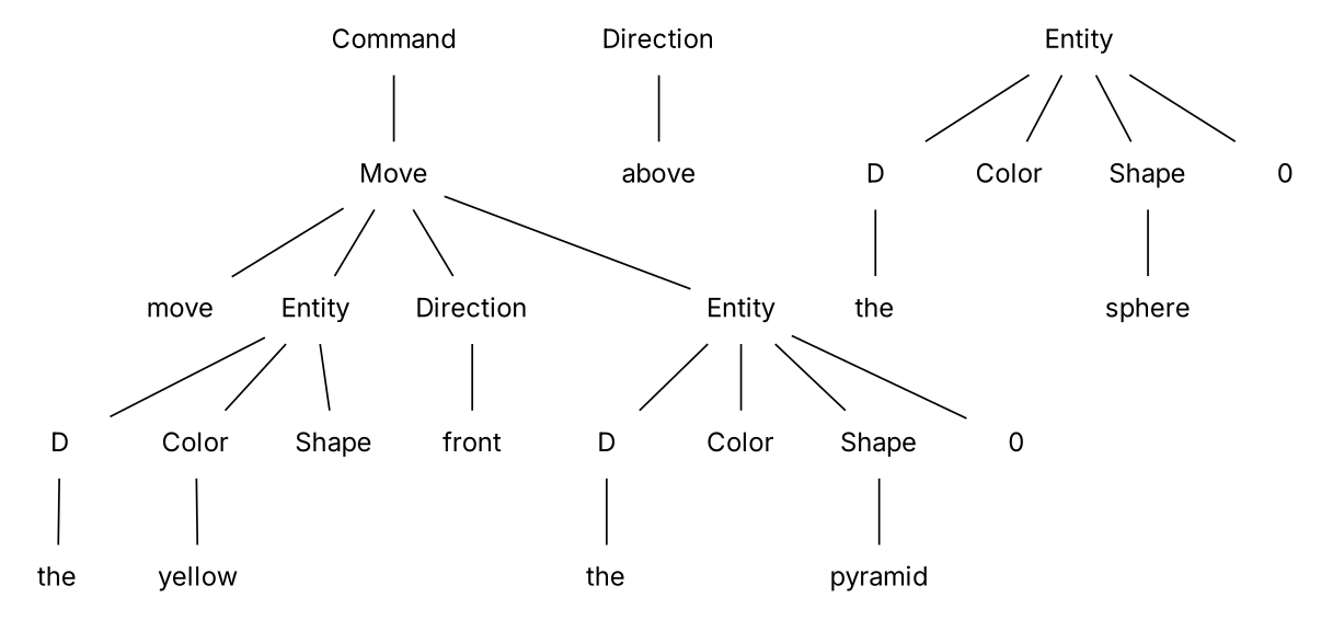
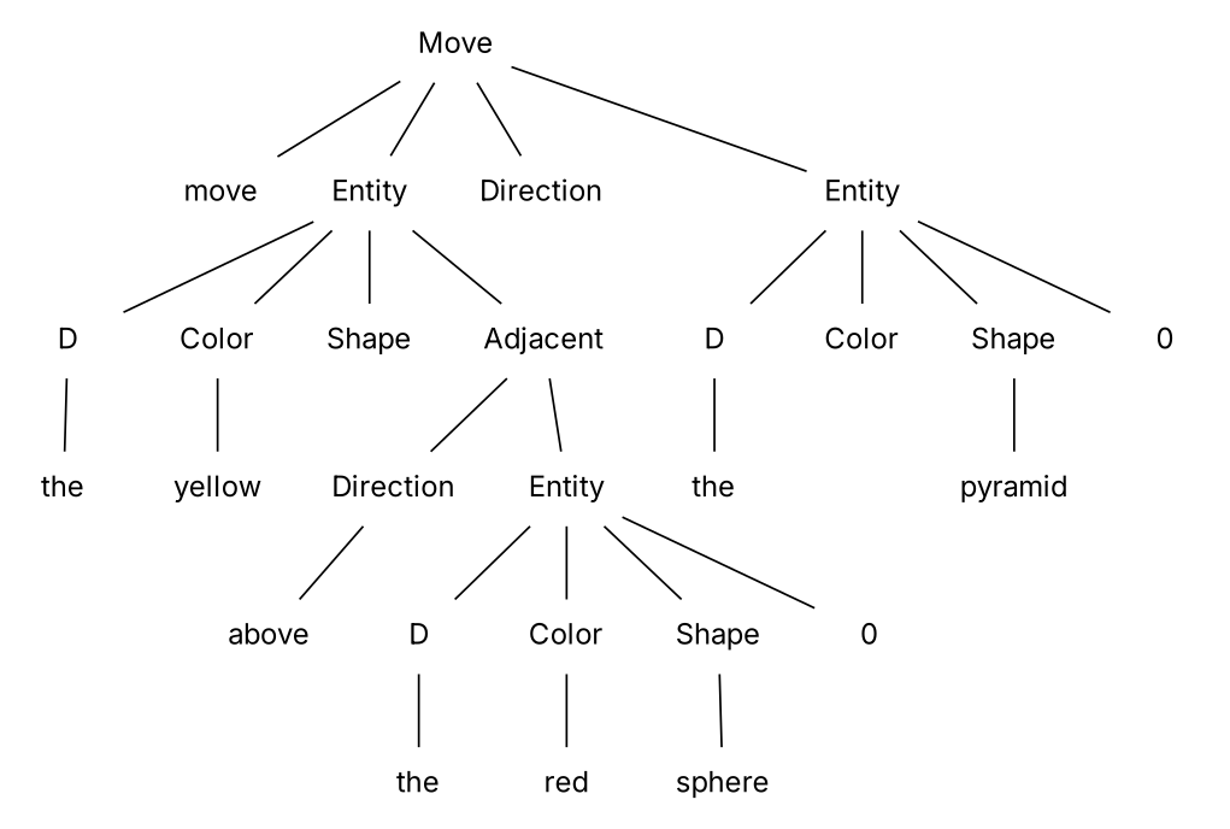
  digraph {
    fontname=Inter
    node [fontname=Inter shape=plaintext]
    edge [arrowhead=none fontname=Inter]
-   n1 [label=Command]
    n2 [label=Move]
    n3 [label=move]
    n4 [label=Entity]
    n5 [label=Direction]
    n6 [label=Entity]
    n7 [label=D]
    n8 [label=Color]
    n9 [label=Shape]
-   n11 [label=front]
+   n10 [label=Adjacent]
    n12 [label=D]
    n13 [label=Color]
    n14 [label=Shape]
    n15 [label=0]
    n16 [label=the]
    n17 [label=yellow]
    n18 [label=Direction]
    n19 [label=Entity]
    n20 [label=the]
    n21 [label=pyramid]
    n22 [label=above]
    n23 [label=D]
    n24 [label=Color]
    n25 [label=Shape]
    n26 [label=0]
    n27 [label=the]
+   n28 [label=red]
    n29 [label=sphere]
-   n1 -> n2
    n2 -> n3
    n2 -> n4
    n2 -> n5
    n2 -> n6
    n4 -> n7
    n4 -> n8
    n4 -> n9
-   n5 -> n11
+   n4 -> n10
    n6 -> n12
    n6 -> n13
    n6 -> n14
    n6 -> n15
    n7 -> n16
    n8 -> n17
+   n10 -> n18
+   n10 -> n19
    n12 -> n20
    n14 -> n21
    n18 -> n22
    n19 -> n23
    n19 -> n24
    n19 -> n25
    n19 -> n26
    n23 -> n27
+   n24 -> n28
    n25 -> n29
  }
